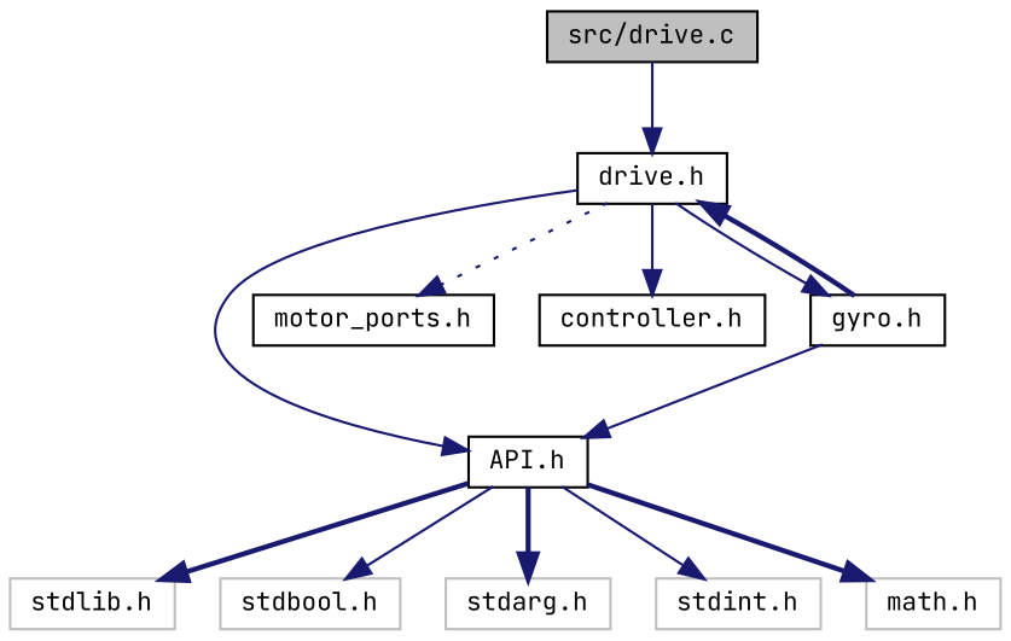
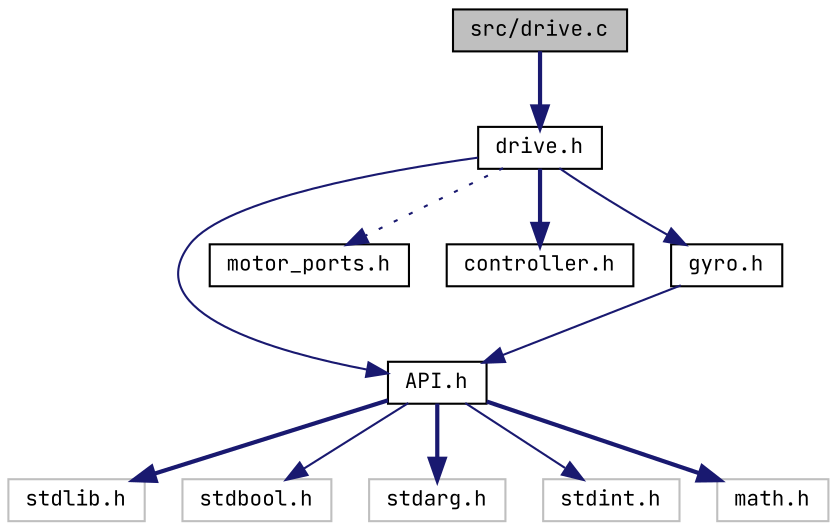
  digraph {
    fontname="JetBrains Mono"
    node [color=black fillcolor=white fontname="JetBrains Mono" fontsize=10 shape=record style=filled]
    edge [color=midnightblue fontname="JetBrains Mono" fontsize=10 labelfontname=Helvetica labelfontsize=10 style=solid]
    n1 [fillcolor=grey75 fontcolor=black height=0.2 label="src/drive.c" width=0.4]
    n2 [height=0.2 label="drive.h" width=0.4]
    n3 [height=0.2 label="API.h" width=0.4]
    n4 [height=0.2 label="motor_ports.h" width=0.4]
    n5 [height=0.2 label="controller.h" width=0.4]
    n6 [height=0.2 label="gyro.h" width=0.4]
    n7 [color=grey75 height=0.2 label="stdlib.h" width=0.4]
    n8 [color=grey75 height=0.2 label="stdbool.h" width=0.4]
    n9 [color=grey75 height=0.2 label="stdarg.h" width=0.4]
    n10 [color=grey75 height=0.2 label="stdint.h" width=0.4]
    n11 [color=grey75 height=0.2 label="math.h" width=0.4]
-   n1 -> n2
+   n1 -> n2 [style=bold]
    n2 -> n3
    n2 -> n4 [style=dotted]
-   n2 -> n5
+   n2 -> n5 [style=bold]
    n2 -> n6
    n3 -> n7 [style=bold]
    n3 -> n8
    n3 -> n9 [style=bold]
    n3 -> n10
    n3 -> n11 [style=bold]
-   n6 -> n2 [style=bold]
    n6 -> n3
  }
